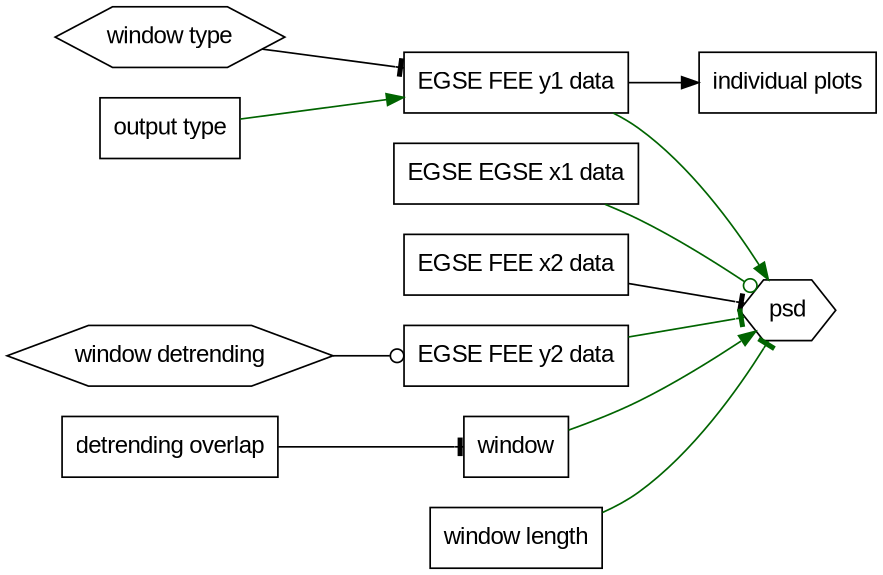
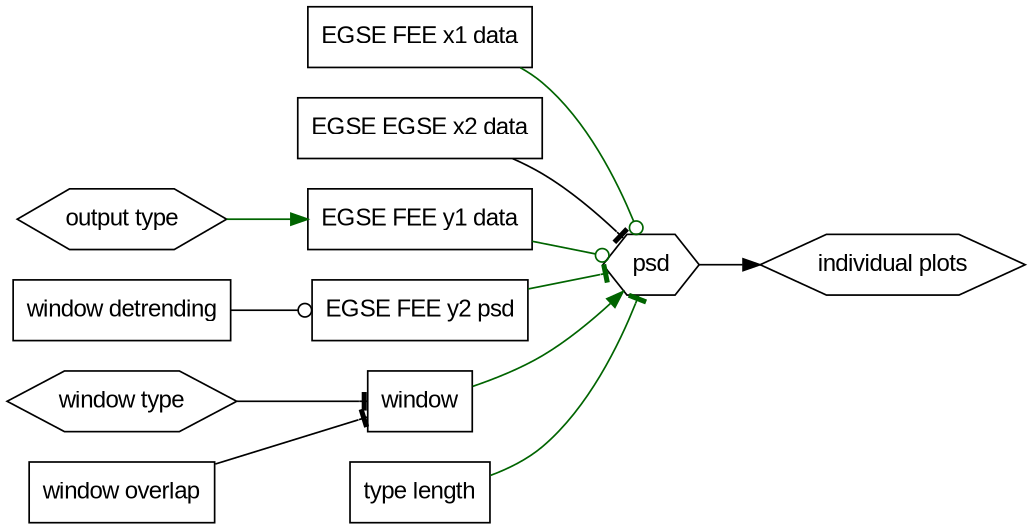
  digraph {
    fontname="Liberation Sans"
    rankdir=LR
    node [fontname="Liberation Sans" shape=box]
    edge [arrowhead=tee color=darkgreen fontname="Liberation Sans"]
-   n1 [label="EGSE EGSE x1 data"]
+   n1 [label="EGSE FEE x1 data"]
    n2 [label=psd shape=hexagon]
-   n3 [label="individual plots"]
-   n4 [label="EGSE FEE x2 data"]
+   n3 [label="individual plots" shape=hexagon]
+   n4 [label="EGSE EGSE x2 data"]
    n5 [label="EGSE FEE y1 data"]
-   n6 [label="EGSE FEE y2 data"]
+   n6 [label="EGSE FEE y2 psd"]
    n7 [label="window type" shape=hexagon]
    n8 [label=window]
-   n9 [label="window length"]
-   n10 [label="window detrending" shape=hexagon]
-   n11 [label="detrending overlap"]
-   n12 [label="output type"]
+   n9 [label="type length"]
+   n10 [label="window detrending"]
+   n11 [label="window overlap"]
+   n12 [label="output type" shape=hexagon]
    n1 -> n2 [arrowhead=odot]
-   n5 -> n3 [arrowhead=normal color=black]
+   n2 -> n3 [arrowhead=normal color=black]
    n4 -> n2 [color=black]
-   n5 -> n2 [arrowhead=normal]
+   n5 -> n2 [arrowhead=odot]
    n6 -> n2
-   n7 -> n5 [color=black]
+   n7 -> n8 [color=black]
    n8 -> n2 [arrowhead=normal]
    n9 -> n2
    n10 -> n6 [arrowhead=odot color=black]
    n11 -> n8 [color=black]
    n12 -> n5 [arrowhead=normal]
  }
